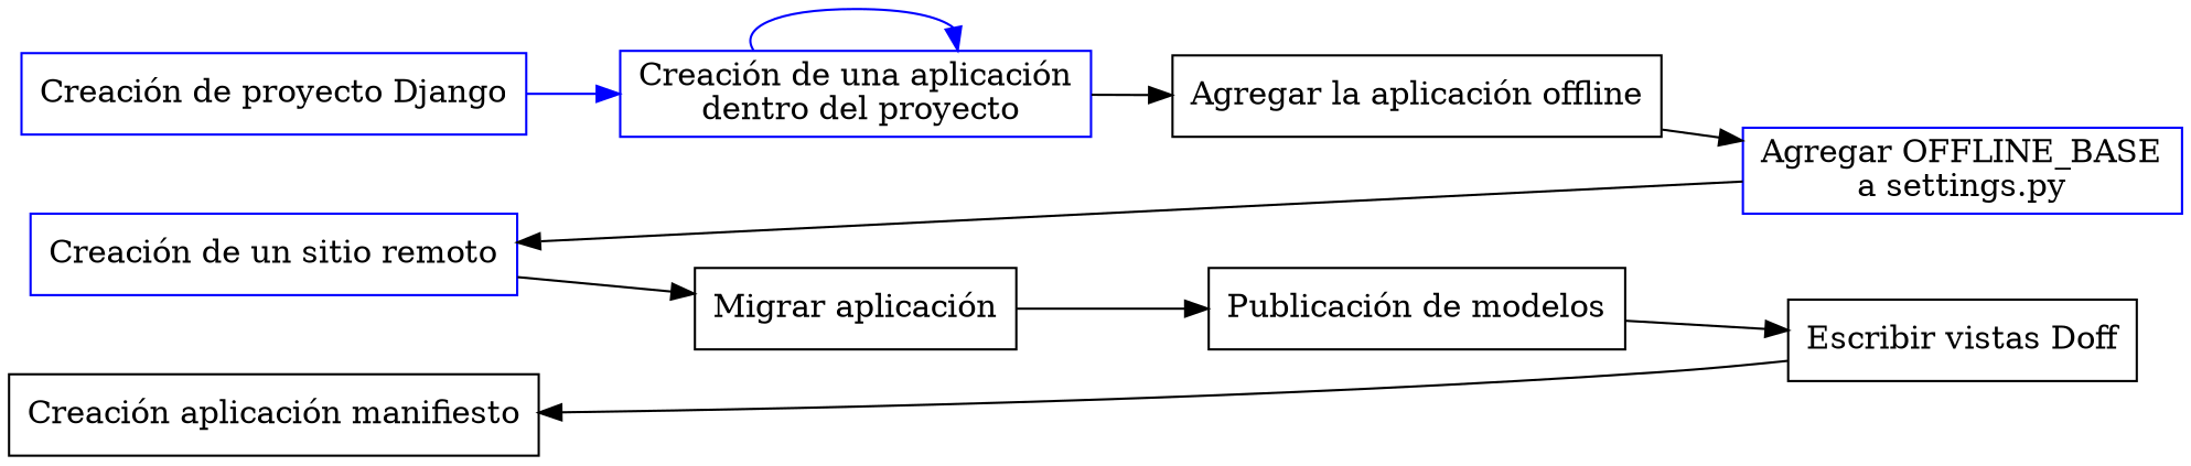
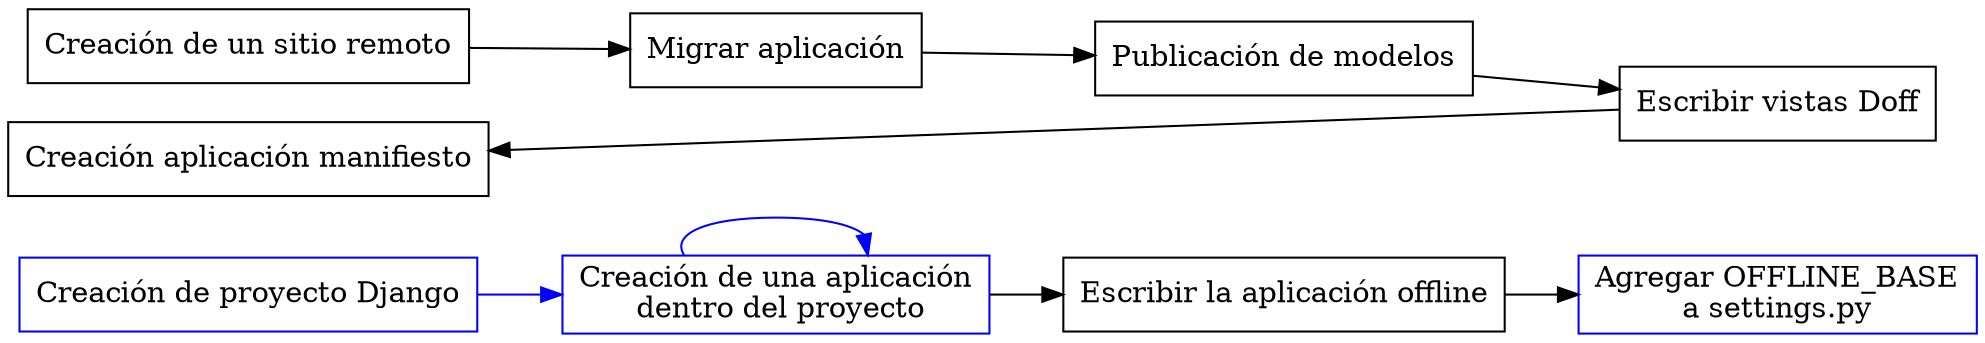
  digraph {
    rankdir=LR
    node [shape=record]
    n1 [color=blue label="Creación de proyecto Django"]
-   n2 [label="Creación de un sitio remoto" color=blue]
+   n2 [label="Creación de un sitio remoto"]
    n3 [label="Creación aplicación manifiesto"]
    n4 [color=blue label="Creación de una aplicación\n dentro del proyecto"]
    n5 [label="Migrar aplicación"]
-   n6 [label="Agregar la aplicación offline"]
+   n6 [label="Escribir la aplicación offline"]
    n7 [color=blue label="Agregar OFFLINE_BASE\na settings.py"]
    n8 [label="Publicación de modelos"]
    n9 [label="Escribir vistas Doff"]
    subgraph sub_1 {
      rank=same
      n1
      n2
      n3
    }
    n1 -> n4 [color=blue]
    n2 -> n5
    n4 -> n4 [color=blue]
    n4 -> n6
    n5 -> n8
    n6 -> n7
-   n7 -> n2
    n8 -> n9
    n9 -> n3
  }
